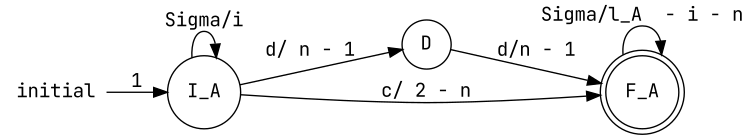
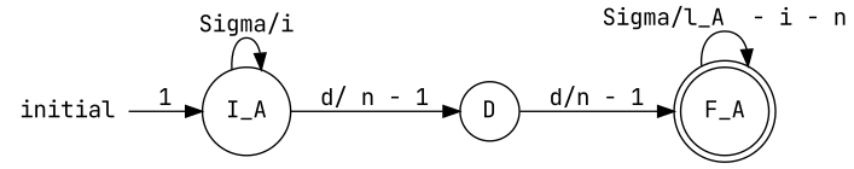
  digraph {
    rankdir=LR
    fontname="JetBrains Mono"
    node [shape=circle fontname="JetBrains Mono"]
    edge [fontname="JetBrains Mono"]
    initial [shape=plaintext]
    n2 [label=I_A]
    n3 [label=D]
    n4 [label=F_A shape=doublecircle]
    initial -> n2 [label=1]
    n2 -> n2 [label="\Sigma/i"]
    n2 -> n3 [label="d/ n - 1"]
-   n2 -> n4 [label="c/ 2 - n"]
    n3 -> n4 [label="d/n - 1"]
    n4 -> n4 [label="\Sigma/l_A  - i - n"]
  }
